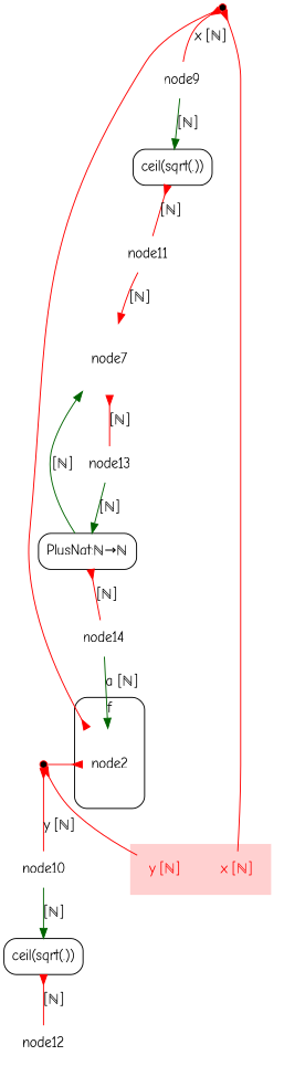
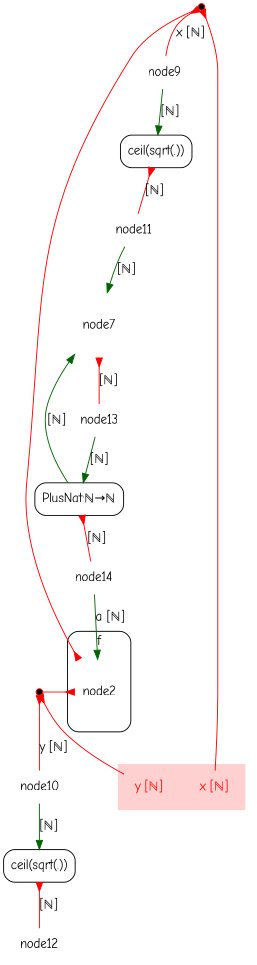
  digraph {
    fontname="Comic Neue"
    rankdir=TB
    node [fixedsize=true fontname="Comic Neue" shape=plaintext]
    edge [fontname="Comic Neue" arrowhead=none arrowtail=inv color=red dir=both]
    node2 [height=1.0 shape=none]
    n2 [fontcolor=red label="x [ℕ]" shape=none fixedsize=""]
    n3 [fontcolor=red label="y [ℕ]" shape=none fixedsize=""]
    node3 [color=red fillcolor=black shape=point style=filled width=0.1 fixedsize=""]
    node4 [color=red fillcolor=black shape=point style=filled width=0.1 fixedsize=""]
    node10
    node9
    n8 [label="ceil(sqrt(.))" shape=box style=rounded fixedsize=""]
    n9 [label="ceil(sqrt(.))" shape=box style=rounded fixedsize=""]
    node12
    node11
    node7 [height=1.0 shape=none]
    node13
    n14 [label="PlusNat:ℕ→ℕ" shape=box style=rounded fixedsize=""]
    node14
    subgraph cluster_1 {
      label=f
      shape=box
      style=rounded
      node2
    }
    subgraph cluster_2 {
      bgcolor="#FFd0d0"
      color=white
      shape=plaintext
      n2
      n3
    }
    node2 -> n3 [style=invis arrowhead="" arrowtail="" color="" dir=""]
    node2 -> node3 [constraint=false weight=0]
    node2 -> node4 [constraint=false weight=0]
    node3 -> n3
    node3 -> node10 [label="y [ℕ]"]
    node4 -> n2
    node4 -> node9 [label="x [ℕ]"]
    node10 -> n8 [arrowhead=normal arrowtail=none color=darkgreen label="[ℕ]"]
    node9 -> n9 [arrowhead=normal arrowtail=none color=darkgreen label="[ℕ]"]
    n8 -> node12 [label="[ℕ]"]
    n9 -> n3 [style=invis arrowhead="" arrowtail="" color="" dir=""]
    n9 -> node11 [label="[ℕ]"]
    node11 -> n3 [style=invis arrowhead="" arrowtail="" color="" dir=""]
-   node11 -> node7 [arrowhead=normal arrowtail=none label="[ℕ]"]
+   node11 -> node7 [arrowhead=normal arrowtail=none color=darkgreen label="[ℕ]"]
    node7 -> node13 [label="[ℕ]"]
    node13 -> n14 [arrowhead=normal arrowtail=none color=darkgreen label="[ℕ]"]
    n14 -> node7 [arrowhead=normal arrowtail=none color=darkgreen label="[ℕ]"]
    n14 -> node14 [label="[ℕ]"]
    node14 -> node2 [arrowhead=normal arrowtail=none color=darkgreen label="a [ℕ]"]
  }
